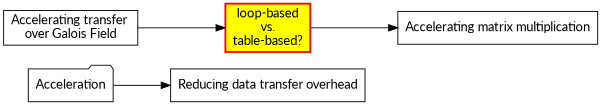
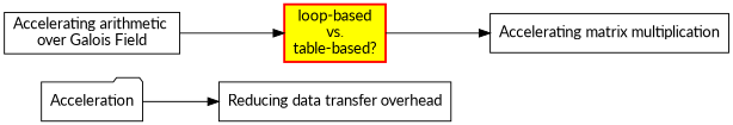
  digraph {
    fontname=Lato
    rankdir=LR
    node [fontname=Lato shape=box]
    edge [fontname=Lato]
    n1 [label=Acceleration shape=folder]
    n2 [label="Reducing data transfer overhead"]
-   n3 [label="Accelerating transfer \nover Galois Field"]
+   n3 [label="Accelerating arithmetic \nover Galois Field"]
    n4 [color=red fillcolor=yellow fontcolor=black label="loop-based\nvs.\ntable-based?" style="filled, setlinewidth(2)"]
    n5 [label="Accelerating matrix multiplication"]
    n1 -> n2
    n3 -> n4
    n4 -> n5
  }
